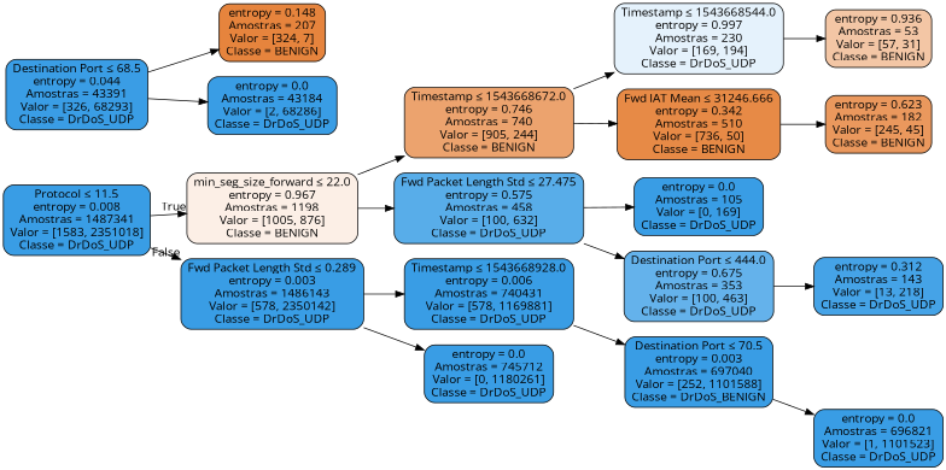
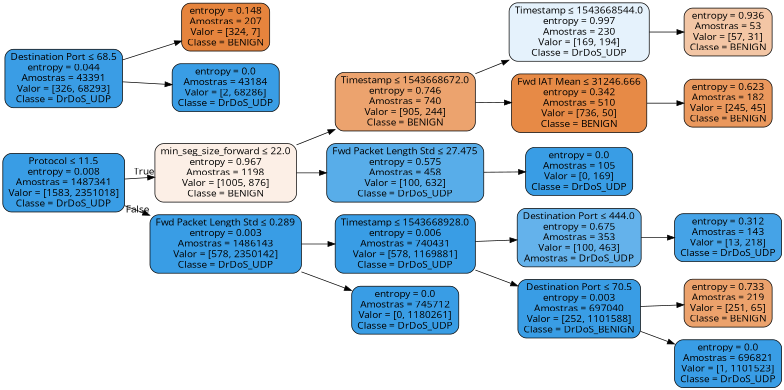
  digraph {
    fontname="Open Sans"
    rankdir=LR
    node [color=black fillcolor="#399de5" fontname="Open Sans" shape=box style="filled, rounded"]
    edge [fontname="Open Sans"]
    n1 [label=<Protocol &le; 11.5<br/>entropy = 0.008<br/>Amostras = 1487341<br/>Valor = [1583, 2351018]<br/>Classe = DrDoS_UDP>]
    n2 [fillcolor="#fcefe6" label=<min_seg_size_forward &le; 22.0<br/>entropy = 0.967<br/>Amostras = 1198<br/>Valor = [1005, 876]<br/>Classe = BENIGN>]
    n3 [label=<Fwd Packet Length Std &le; 0.289<br/>entropy = 0.003<br/>Amostras = 1486143<br/>Valor = [578, 2350142]<br/>Classe = DrDoS_UDP>]
    n4 [fillcolor="#eca36e" label=<Timestamp &le; 1543668672.0<br/>entropy = 0.746<br/>Amostras = 740<br/>Valor = [905, 244]<br/>Classe = BENIGN>]
    n5 [fillcolor="#58ade9" label=<Fwd Packet Length Std &le; 27.475<br/>entropy = 0.575<br/>Amostras = 458<br/>Valor = [100, 632]<br/>Classe = DrDoS_UDP>]
    n6 [label=<Timestamp &le; 1543668928.0<br/>entropy = 0.006<br/>Amostras = 740431<br/>Valor = [578, 1169881]<br/>Classe = DrDoS_UDP>]
    n7 [label=<entropy = 0.0<br/>Amostras = 745712<br/>Valor = [0, 1180261]<br/>Classe = DrDoS_UDP>]
    n8 [fillcolor="#e5f2fc" label=<Timestamp &le; 1543668544.0<br/>entropy = 0.997<br/>Amostras = 230<br/>Valor = [169, 194]<br/>Classe = DrDoS_UDP>]
    n9 [fillcolor="#e78a46" label=<Fwd IAT Mean &le; 31246.666<br/>entropy = 0.342<br/>Amostras = 510<br/>Valor = [736, 50]<br/>Classe = BENIGN>]
-   n10 [fillcolor="#64b2eb" label=<Destination Port &le; 444.0<br/>entropy = 0.675<br/>Amostras = 353<br/>Valor = [100, 463]<br/>Classe = DrDoS_UDP>]
+   n10 [fillcolor="#64b2eb" label=<Destination Port &le; 444.0<br/>entropy = 0.675<br/>Amostras = 353<br/>Valor = [100, 463]<br/>Amostras = DrDoS_UDP>]
    n11 [label=<entropy = 0.0<br/>Amostras = 105<br/>Valor = [0, 169]<br/>Classe = DrDoS_UDP>]
    n12 [fillcolor="#f3c6a5" label=<entropy = 0.936<br/>Amostras = 53<br/>Valor = [57, 31]<br/>Classe = BENIGN>]
    n13 [fillcolor="#ea985d" label=<entropy = 0.623<br/>Amostras = 182<br/>Valor = [245, 45]<br/>Classe = BENIGN>]
    n14 [fillcolor="#45a3e7" label=<entropy = 0.312<br/>Amostras = 143<br/>Valor = [13, 218]<br/>Classe = DrDoS_UDP>]
    n15 [label=<Destination Port &le; 70.5<br/>entropy = 0.003<br/>Amostras = 697040<br/>Valor = [252, 1101588]<br/>Classe = DrDoS_BENIGN>]
    n16 [fillcolor="#3a9de5" label=<Destination Port &le; 68.5<br/>entropy = 0.044<br/>Amostras = 43391<br/>Valor = [326, 68293]<br/>Classe = DrDoS_UDP>]
    n17 [fillcolor="#e6843d" label=<entropy = 0.148<br/>Amostras = 207<br/>Valor = [324, 7]<br/>Classe = BENIGN>]
    n18 [label=<entropy = 0.0<br/>Amostras = 43184<br/>Valor = [2, 68286]<br/>Classe = DrDoS_UDP>]
+   n19 [fillcolor="#eca26c" label=<entropy = 0.733<br/>Amostras = 219<br/>Valor = [251, 65]<br/>Classe = BENIGN>]
    n20 [label=<entropy = 0.0<br/>Amostras = 696821<br/>Valor = [1, 1101523]<br/>Classe = DrDoS_UDP>]
    n1 -> n2 [headlabel=True labelangle=45 labeldistance=2.5]
    n1 -> n3 [headlabel=False labelangle=-45 labeldistance=2.5]
    n2 -> n4
    n2 -> n5
    n3 -> n6
    n3 -> n7
    n4 -> n8
    n4 -> n9
-   n5 -> n10
+   n6 -> n10
    n5 -> n11
    n6 -> n15
    n8 -> n12
    n9 -> n13
    n10 -> n14
+   n15 -> n19
    n15 -> n20
    n16 -> n17
    n16 -> n18
  }
